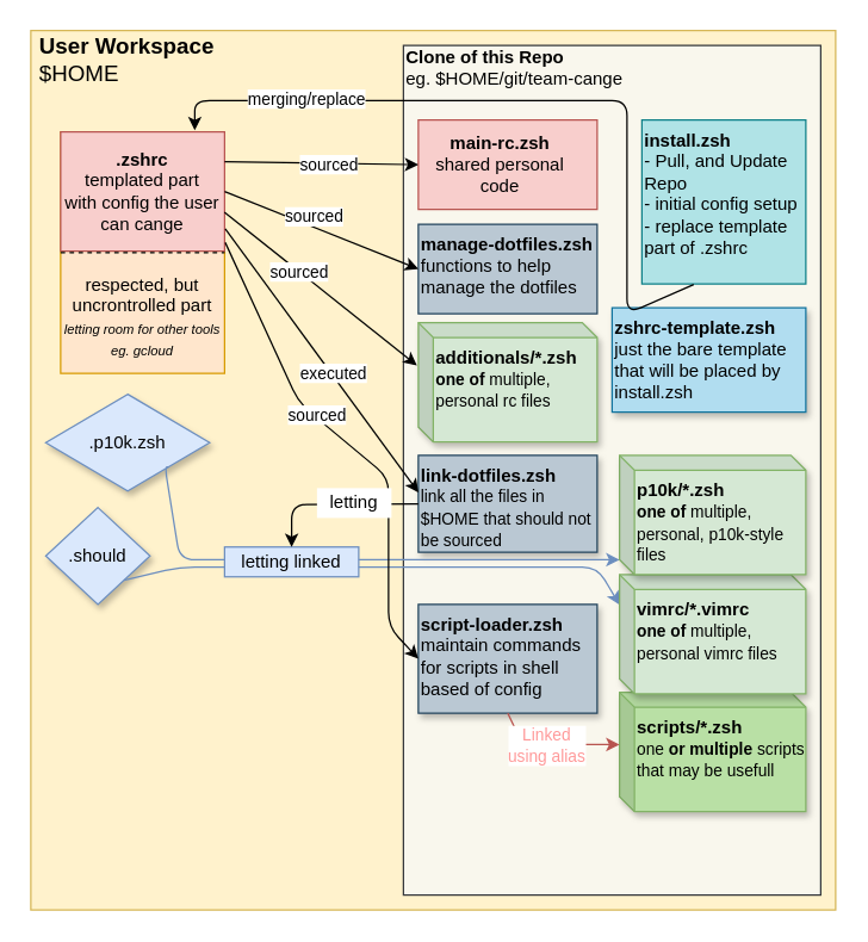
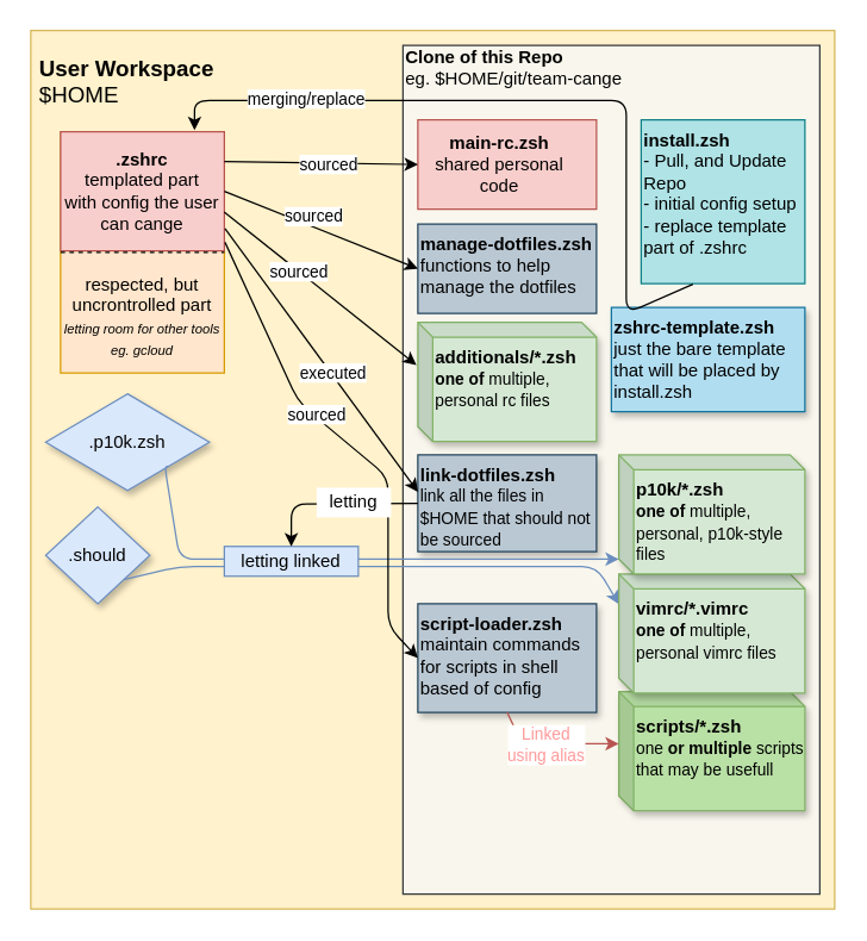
  <mxCell id="0" />
  <mxCell id="1" parent="0" />
  <mxCell id="2" value="" style="rounded=0;whiteSpace=wrap;html=1;fillColor=#fff2cc;strokeColor=#d6b656;" vertex="1" parent="1"><mxGeometry x="20" y="20" width="540" height="590" as="geometry" /></mxCell>
- <mxCell id="3" value="&lt;b style=&quot;font-size: 15px;&quot;&gt;User Workspace&lt;/b&gt;&lt;br style=&quot;font-size: 15px;&quot;&gt;$HOME" style="text;html=1;strokeColor=none;fillColor=none;align=left;verticalAlign=bottom;whiteSpace=wrap;rounded=0;fontSize=15;" vertex="1" parent="1"><mxGeometry x="24" y="20" width="180" height="40" as="geometry" /></mxCell>
+ <mxCell id="3" value="&lt;b style=&quot;font-size: 15px;&quot;&gt;User Workspace&lt;/b&gt;&lt;br style=&quot;font-size: 15px;&quot;&gt;$HOME" style="text;html=1;strokeColor=none;fillColor=none;align=left;verticalAlign=bottom;whiteSpace=wrap;rounded=0;fontSize=15;" vertex="1" parent="1"><mxGeometry x="24" y="35" width="180" height="40" as="geometry" /></mxCell>
  <mxCell id="4" value="" style="rounded=0;whiteSpace=wrap;html=1;fillColor=#f9f7ed;strokeColor=#36393d;" vertex="1" parent="1"><mxGeometry x="270" y="30" width="280" height="570" as="geometry" /></mxCell>
  <mxCell id="5" value="Clone of this Repo&lt;br&gt;&lt;span style=&quot;font-weight: normal&quot;&gt;eg. $HOME/git/team-cange&lt;/span&gt;" style="text;html=1;strokeColor=none;fillColor=none;align=left;verticalAlign=middle;whiteSpace=wrap;rounded=0;fontStyle=1" vertex="1" parent="1"><mxGeometry x="270" y="30" width="160" height="30" as="geometry" /></mxCell>
  <mxCell id="6" value="" style="rounded=0;whiteSpace=wrap;html=1;align=left;verticalAlign=bottom;fillColor=#ffe6cc;strokeColor=#d79b00;" vertex="1" parent="1"><mxGeometry x="40" y="88" width="110" height="162" as="geometry" /></mxCell>
  <mxCell id="7" value="&lt;b&gt;.zshrc&lt;/b&gt;&lt;br&gt;templated part&lt;br&gt;with config the user can cange" style="text;html=1;strokeColor=#b85450;fillColor=#f8cecc;align=center;verticalAlign=middle;whiteSpace=wrap;rounded=0;" vertex="1" parent="1"><mxGeometry x="40" y="88" width="110" height="80" as="geometry" /></mxCell>
  <mxCell id="8" value="respected, but uncrontrolled part&lt;br&gt;&lt;font style=&quot;font-size: 9px&quot;&gt;&lt;i&gt;letting room for other tools eg. gcloud&lt;/i&gt;&lt;/font&gt;" style="text;html=1;strokeColor=none;fillColor=none;align=center;verticalAlign=middle;whiteSpace=wrap;rounded=0;" vertex="1" parent="1"><mxGeometry x="40" y="173" width="110" height="77" as="geometry" /></mxCell>
  <mxCell id="9" value="" style="endArrow=none;dashed=1;html=1;exitX=0;exitY=0.5;exitDx=0;exitDy=0;entryX=1;entryY=0.5;entryDx=0;entryDy=0;" edge="1" parent="1" source="6" target="6"><mxGeometry width="50" height="50" relative="1" as="geometry"><mxPoint x="210" y="228" as="sourcePoint" /><mxPoint x="260" y="178" as="targetPoint" /></mxGeometry></mxCell>
  <mxCell id="10" value="" style="rounded=0;whiteSpace=wrap;html=1;align=left;verticalAlign=top;fillColor=#f8cecc;strokeColor=#b85450;" vertex="1" parent="1"><mxGeometry x="280" y="80" width="120" height="60" as="geometry" /></mxCell>
  <mxCell id="11" value="&lt;b&gt;main-rc.zsh&lt;/b&gt;&lt;br&gt;shared personal code" style="text;html=1;strokeColor=none;fillColor=none;align=center;verticalAlign=middle;whiteSpace=wrap;rounded=0;" vertex="1" parent="1"><mxGeometry x="280" y="80" width="110" height="60" as="geometry" /></mxCell>
  <mxCell id="12" value="&lt;b&gt;manage-dotfiles.zsh&lt;br&gt;&lt;/b&gt;functions to help manage the dotfiles" style="rounded=0;whiteSpace=wrap;html=1;align=left;verticalAlign=top;fillColor=#bac8d3;strokeColor=#23445d;" vertex="1" parent="1"><mxGeometry x="280" y="150" width="120" height="60" as="geometry" /></mxCell>
  <mxCell id="13" value="" style="endArrow=classic;html=1;exitX=1;exitY=0.25;exitDx=0;exitDy=0;entryX=0;entryY=0.5;entryDx=0;entryDy=0;" edge="1" parent="1" source="7" target="11"><mxGeometry width="50" height="50" relative="1" as="geometry"><mxPoint x="210" y="200" as="sourcePoint" /><mxPoint x="260" y="150" as="targetPoint" /></mxGeometry></mxCell>
  <mxCell id="14" value="sourced" style="edgeLabel;html=1;align=center;verticalAlign=middle;resizable=0;points=[];" vertex="1" connectable="0" parent="13"><mxGeometry x="0.264" relative="1" as="geometry"><mxPoint x="-12" as="offset" /></mxGeometry></mxCell>
  <mxCell id="15" value="" style="endArrow=classic;html=1;exitX=1;exitY=0.5;exitDx=0;exitDy=0;entryX=0;entryY=0.5;entryDx=0;entryDy=0;" edge="1" parent="1" source="7" target="12"><mxGeometry width="50" height="50" relative="1" as="geometry"><mxPoint x="210" y="200" as="sourcePoint" /><mxPoint x="260" y="150" as="targetPoint" /></mxGeometry></mxCell>
  <mxCell id="16" value="sourced" style="edgeLabel;html=1;align=center;verticalAlign=middle;resizable=0;points=[];" vertex="1" connectable="0" parent="15"><mxGeometry x="0.128" y="3" relative="1" as="geometry"><mxPoint x="-15" y="-10" as="offset" /></mxGeometry></mxCell>
  <mxCell id="17" value="" style="endArrow=classic;html=1;exitX=0.999;exitY=0.673;exitDx=0;exitDy=0;entryX=-0.008;entryY=0.353;entryDx=0;entryDy=0;entryPerimeter=0;exitPerimeter=0;" edge="1" parent="1" source="7"><mxGeometry width="50" height="50" relative="1" as="geometry"><mxPoint x="210" y="200" as="sourcePoint" /><mxPoint x="279.04" y="244.71" as="targetPoint" /></mxGeometry></mxCell>
  <mxCell id="18" value="sourced" style="edgeLabel;html=1;align=center;verticalAlign=middle;resizable=0;points=[];" vertex="1" connectable="0" parent="17"><mxGeometry x="-0.238" relative="1" as="geometry"><mxPoint as="offset" /></mxGeometry></mxCell>
  <mxCell id="19" value="&lt;b&gt;install.zsh&lt;br&gt;&lt;/b&gt;&lt;span&gt;- Pull, and Update Repo&lt;br&gt;&lt;/span&gt;- initial config setup&lt;br&gt;- replace template part of .zshrc" style="rounded=0;whiteSpace=wrap;html=1;align=left;verticalAlign=top;fillColor=#b0e3e6;strokeColor=#0e8088;" vertex="1" parent="1"><mxGeometry x="430" y="80" width="110" height="110" as="geometry" /></mxCell>
  <mxCell id="20" value="&lt;b&gt;zshrc-template.zsh&lt;br&gt;&lt;/b&gt;just the bare template that will be placed by install.zsh" style="rounded=0;whiteSpace=wrap;html=1;align=left;verticalAlign=top;shadow=1;fillColor=#b1ddf0;strokeColor=#10739e;" vertex="1" parent="1"><mxGeometry x="410" y="206" width="130" height="70" as="geometry" /></mxCell>
  <mxCell id="21" value="" style="endArrow=classic;html=1;exitX=0.316;exitY=1.004;exitDx=0;exitDy=0;exitPerimeter=0;" edge="1" parent="1" source="19"><mxGeometry width="50" height="50" relative="1" as="geometry"><mxPoint x="457.5" y="197" as="sourcePoint" /><mxPoint x="130" y="87" as="targetPoint" /><Array as="points"><mxPoint x="420" y="210" /><mxPoint x="420" y="67" /><mxPoint x="130" y="67" /></Array></mxGeometry></mxCell>
  <mxCell id="22" value="merging/replace" style="edgeLabel;html=1;align=center;verticalAlign=middle;resizable=0;points=[];fontSize=11;" vertex="1" connectable="0" parent="21"><mxGeometry x="0.623" y="-2" relative="1" as="geometry"><mxPoint as="offset" /></mxGeometry></mxCell>
  <mxCell id="23" value="&lt;b&gt;link-dotfiles.zsh&lt;br&gt;&lt;/b&gt;&lt;font style=&quot;font-size: 11px&quot;&gt;link all the files in $HOME that should not be sourced&lt;/font&gt;" style="rounded=0;whiteSpace=wrap;html=1;shadow=1;align=left;verticalAlign=top;fillColor=#bac8d3;strokeColor=#23445d;" vertex="1" parent="1"><mxGeometry x="280" y="305" width="120" height="65" as="geometry" /></mxCell>
  <mxCell id="24" value="" style="endArrow=classic;html=1;exitX=1.004;exitY=0.401;exitDx=0;exitDy=0;exitPerimeter=0;entryX=0.001;entryY=0.383;entryDx=0;entryDy=0;entryPerimeter=0;" edge="1" parent="1" source="6" target="23"><mxGeometry width="50" height="50" relative="1" as="geometry"><mxPoint x="210" y="270" as="sourcePoint" /><mxPoint x="260" y="220" as="targetPoint" /></mxGeometry></mxCell>
  <mxCell id="25" value="executed" style="edgeLabel;html=1;align=center;verticalAlign=middle;resizable=0;points=[];" vertex="1" connectable="0" parent="24"><mxGeometry x="0.103" y="1" relative="1" as="geometry"><mxPoint as="offset" /></mxGeometry></mxCell>
  <mxCell id="26" value="&lt;b&gt;additionals/*.zsh&lt;br&gt;&lt;/b&gt;&lt;font style=&quot;font-size: 11px&quot;&gt;&lt;b&gt;one of&lt;/b&gt; multiple, personal rc files&lt;/font&gt;" style="shape=cube;whiteSpace=wrap;html=1;boundedLbl=1;backgroundOutline=1;darkOpacity=0.05;darkOpacity2=0.1;shadow=1;align=left;verticalAlign=top;size=10;fillColor=#d5e8d4;strokeColor=#82b366;" vertex="1" parent="1"><mxGeometry x="280" y="216" width="120" height="80" as="geometry" /></mxCell>
  <mxCell id="27" value=".p10k.zsh" style="rhombus;whiteSpace=wrap;html=1;shadow=1;align=center;verticalAlign=middle;fillColor=#dae8fc;strokeColor=#6c8ebf;" vertex="1" parent="1"><mxGeometry x="30" y="264" width="110" height="65" as="geometry" /></mxCell>
  <mxCell id="28" value=".should" style="rhombus;whiteSpace=wrap;html=1;shadow=1;align=center;verticalAlign=middle;fillColor=#dae8fc;strokeColor=#6c8ebf;" vertex="1" parent="1"><mxGeometry x="30" y="340" width="70" height="65" as="geometry" /></mxCell>
  <mxCell id="29" value="" style="endArrow=classic;html=1;exitX=1;exitY=1;exitDx=0;exitDy=0;entryX=0;entryY=0;entryDx=0;entryDy=70;entryPerimeter=0;fillColor=#dae8fc;strokeColor=#6c8ebf;" edge="1" parent="1" source="27" target="35"><mxGeometry width="50" height="50" relative="1" as="geometry"><mxPoint x="210" y="270" as="sourcePoint" /><mxPoint x="260" y="220" as="targetPoint" /><Array as="points"><mxPoint x="110" y="313" /><mxPoint x="120" y="375" /></Array></mxGeometry></mxCell>
  <mxCell id="30" value="" style="endArrow=classic;html=1;exitX=1;exitY=1;exitDx=0;exitDy=0;entryX=0;entryY=0.254;entryDx=0;entryDy=0;entryPerimeter=0;fillColor=#dae8fc;strokeColor=#6c8ebf;" edge="1" parent="1" source="28" target="34"><mxGeometry width="50" height="50" relative="1" as="geometry"><mxPoint x="210" y="270" as="sourcePoint" /><mxPoint x="410" y="400" as="targetPoint" /><Array as="points"><mxPoint x="120" y="380" /><mxPoint x="400" y="380" /></Array></mxGeometry></mxCell>
  <mxCell id="31" value="letting linked" style="text;html=1;align=center;verticalAlign=middle;whiteSpace=wrap;rounded=0;shadow=0;fillColor=#dae8fc;strokeColor=#6c8ebf;" vertex="1" parent="1"><mxGeometry x="150" y="366.5" width="90" height="20" as="geometry" /></mxCell>
  <mxCell id="32" value="" style="endArrow=classic;html=1;exitX=0;exitY=0.5;exitDx=0;exitDy=0;entryX=0.5;entryY=0;entryDx=0;entryDy=0;" edge="1" parent="1" source="23" target="31"><mxGeometry width="50" height="50" relative="1" as="geometry"><mxPoint x="210" y="450" as="sourcePoint" /><mxPoint x="260" y="400" as="targetPoint" /><Array as="points"><mxPoint x="195" y="338" /></Array></mxGeometry></mxCell>
  <mxCell id="33" value="&lt;b&gt;scripts/*.zsh&lt;br&gt;&lt;/b&gt;&lt;font style=&quot;font-size: 11px&quot;&gt;one &lt;b&gt;or multiple&lt;/b&gt; scripts that may be usefull&lt;/font&gt;" style="shape=cube;whiteSpace=wrap;html=1;boundedLbl=1;backgroundOutline=1;darkOpacity=0.05;darkOpacity2=0.1;shadow=1;align=left;verticalAlign=top;size=10;strokeColor=#82b366;fillColor=#B9E0A5;" vertex="1" parent="1"><mxGeometry x="415" y="464" width="125" height="80" as="geometry" /></mxCell>
  <mxCell id="34" value="&lt;b&gt;vimrc/*.vimrc&lt;br&gt;&lt;/b&gt;&lt;font style=&quot;font-size: 11px&quot;&gt;&lt;b&gt;one of&lt;/b&gt; multiple, personal vimrc files&lt;/font&gt;" style="shape=cube;whiteSpace=wrap;html=1;boundedLbl=1;backgroundOutline=1;darkOpacity=0.05;darkOpacity2=0.1;shadow=1;align=left;verticalAlign=top;size=10;fillColor=#d5e8d4;strokeColor=#82b366;" vertex="1" parent="1"><mxGeometry x="415" y="385" width="125" height="80" as="geometry" /></mxCell>
  <mxCell id="35" value="&lt;b&gt;p10k/*.zsh&lt;br&gt;&lt;/b&gt;&lt;font style=&quot;font-size: 11px&quot;&gt;&lt;b&gt;one of&lt;/b&gt; multiple, personal, p10k-style files&lt;/font&gt;" style="shape=cube;whiteSpace=wrap;html=1;boundedLbl=1;backgroundOutline=1;darkOpacity=0.05;darkOpacity2=0.1;shadow=1;align=left;verticalAlign=top;size=10;fillColor=#d5e8d4;strokeColor=#82b366;" vertex="1" parent="1"><mxGeometry x="415" y="305" width="125" height="80" as="geometry" /></mxCell>
  <mxCell id="36" value="&lt;b&gt;script-loader.zsh&lt;br&gt;&lt;/b&gt;maintain commands for scripts in shell based of config" style="rounded=0;whiteSpace=wrap;html=1;shadow=1;align=left;verticalAlign=top;fillColor=#bac8d3;strokeColor=#23445d;" vertex="1" parent="1"><mxGeometry x="280" y="405" width="120" height="73" as="geometry" /></mxCell>
  <mxCell id="37" value="" style="endArrow=classic;html=1;exitX=1.004;exitY=0.458;exitDx=0;exitDy=0;exitPerimeter=0;entryX=0;entryY=0.5;entryDx=0;entryDy=0;" edge="1" parent="1" source="6" target="36"><mxGeometry width="50" height="50" relative="1" as="geometry"><mxPoint x="210" y="300" as="sourcePoint" /><mxPoint x="260" y="250" as="targetPoint" /><Array as="points"><mxPoint x="200" y="270" /><mxPoint x="260" y="320" /><mxPoint x="260" y="420" /></Array></mxGeometry></mxCell>
  <mxCell id="38" value="sourced" style="edgeLabel;html=1;align=center;verticalAlign=middle;resizable=0;points=[];" vertex="1" connectable="0" parent="37"><mxGeometry x="-0.189" y="2" relative="1" as="geometry"><mxPoint as="offset" /></mxGeometry></mxCell>
  <mxCell id="39" value="letting" style="text;html=1;strokeColor=none;align=center;verticalAlign=middle;whiteSpace=wrap;rounded=0;shadow=0;fillColor=#ffffff;" vertex="1" parent="1"><mxGeometry x="212" y="327" width="50" height="20" as="geometry" /></mxCell>
  <mxCell id="40" value="" style="endArrow=classic;html=1;exitX=0.5;exitY=1;exitDx=0;exitDy=0;entryX=0;entryY=0;entryDx=0;entryDy=35;entryPerimeter=0;fillColor=#f8cecc;strokeColor=#b85450;" edge="1" parent="1" source="36" target="33"><mxGeometry width="50" height="50" relative="1" as="geometry"><mxPoint x="210" y="390" as="sourcePoint" /><mxPoint x="260" y="340" as="targetPoint" /><Array as="points"><mxPoint x="350" y="499" /></Array></mxGeometry></mxCell>
  <mxCell id="41" value="Linked&lt;br&gt;using alias" style="edgeLabel;html=1;align=center;verticalAlign=middle;resizable=0;points=[];fontColor=#FF9999;" vertex="1" connectable="0" parent="40"><mxGeometry x="-0.127" relative="1" as="geometry"><mxPoint as="offset" /></mxGeometry></mxCell>
